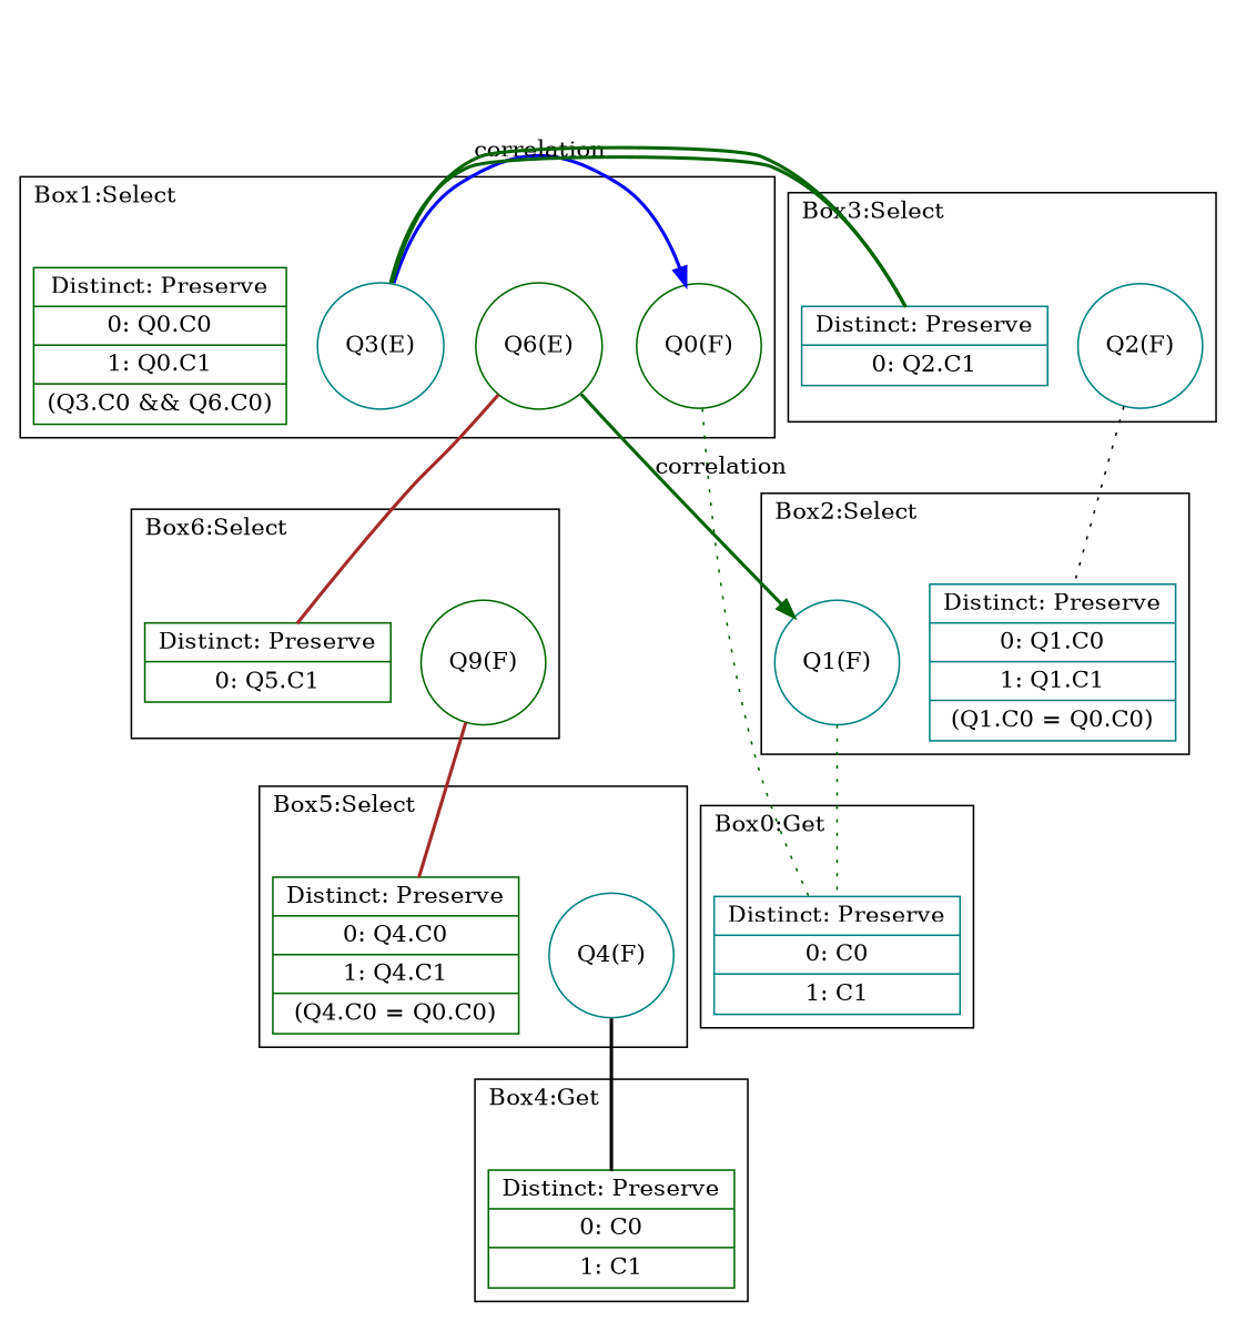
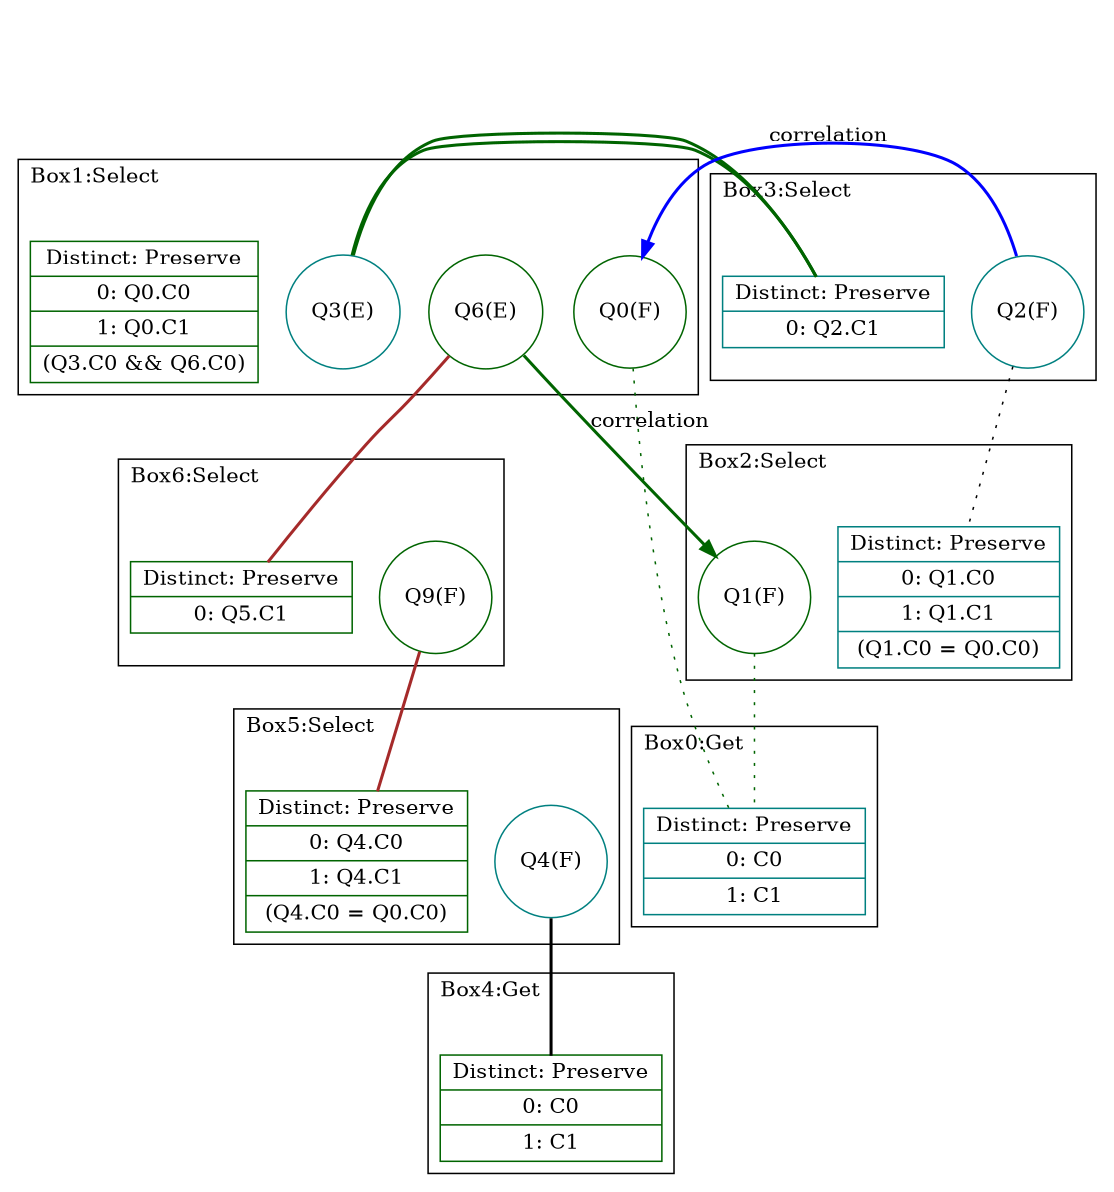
  digraph {
    compound=true
    labeljust=l
    node [color=darkgreen shape=circle]
    edge [arrowhead=none color=darkgreen style=bold]
    n1 [label="Q0(F)"]
    n2 [color=teal label="Q3(E)"]
    n3 [label="Q6(E)"]
    n4 [label="{ Distinct: Preserve| 0: Q0.C0| 1: Q0.C1| (Q3.C0 && Q6.C0) }" shape=record]
    n5 [color=teal label="Q2(F)"]
    n6 [color=teal label="{ Distinct: Preserve| 0: Q2.C1 }" shape=record]
    n7 [color=teal label="{ Distinct: Preserve| 0: C0| 1: C1 }" shape=record]
-   n8 [color=teal label="Q1(F)"]
+   n8 [label="Q1(F)"]
    n9 [color=teal label="{ Distinct: Preserve| 0: Q1.C0| 1: Q1.C1| (Q1.C0 = Q0.C0) }" shape=record]
    n10 [label="Q9(F)"]
    n11 [label="{ Distinct: Preserve| 0: Q5.C1 }" shape=record]
    n12 [color=teal label="Q4(F)"]
    n13 [label="{ Distinct: Preserve| 0: Q4.C0| 1: Q4.C1| (Q4.C0 = Q0.C0) }" shape=record]
    n14 [label="{ Distinct: Preserve| 0: C0| 1: C1 }" shape=record]
    subgraph cluster_1 {
      label="Box1:Select"
      n4
      subgraph sub_2 {
        label="Box1:Select"
        rank=same
        n1
        n2
        n3
      }
    }
    subgraph cluster_3 {
      label="Box3:Select"
      n6
      subgraph sub_4 {
        label="Box3:Select"
        rank=same
        n5
      }
    }
    subgraph cluster_5 {
      label="Box0:Get"
      n7
      subgraph sub_6 {
        label="Box0:Get"
        rank=same
      }
    }
    subgraph cluster_7 {
      label="Box2:Select"
      n9
      subgraph sub_8 {
        label="Box2:Select"
        rank=same
        n8
      }
    }
    subgraph cluster_9 {
      label="Box6:Select"
      n11
      subgraph sub_10 {
        label="Box6:Select"
        rank=same
        n10
      }
    }
    subgraph cluster_11 {
      label="Box5:Select"
      n13
      subgraph sub_12 {
        label="Box5:Select"
        rank=same
        n12
      }
    }
    subgraph cluster_13 {
      label="Box4:Get"
      n14
      subgraph sub_14 {
        label="Box4:Get"
        rank=same
      }
    }
    n1 -> n7 [style=dotted]
-   n2 -> n1 [color=blue label=correlation arrowhead=""]
+   n5 -> n1 [color=blue label=correlation arrowhead=""]
    n2 -> n6
    n3 -> n8 [label=correlation arrowhead=""]
    n3 -> n11 [color=brown]
    n5 -> n9 [color=black style=dotted]
    n8 -> n7 [style=dotted]
    n10 -> n13 [color=brown]
    n12 -> n14 [color=black]
  }
